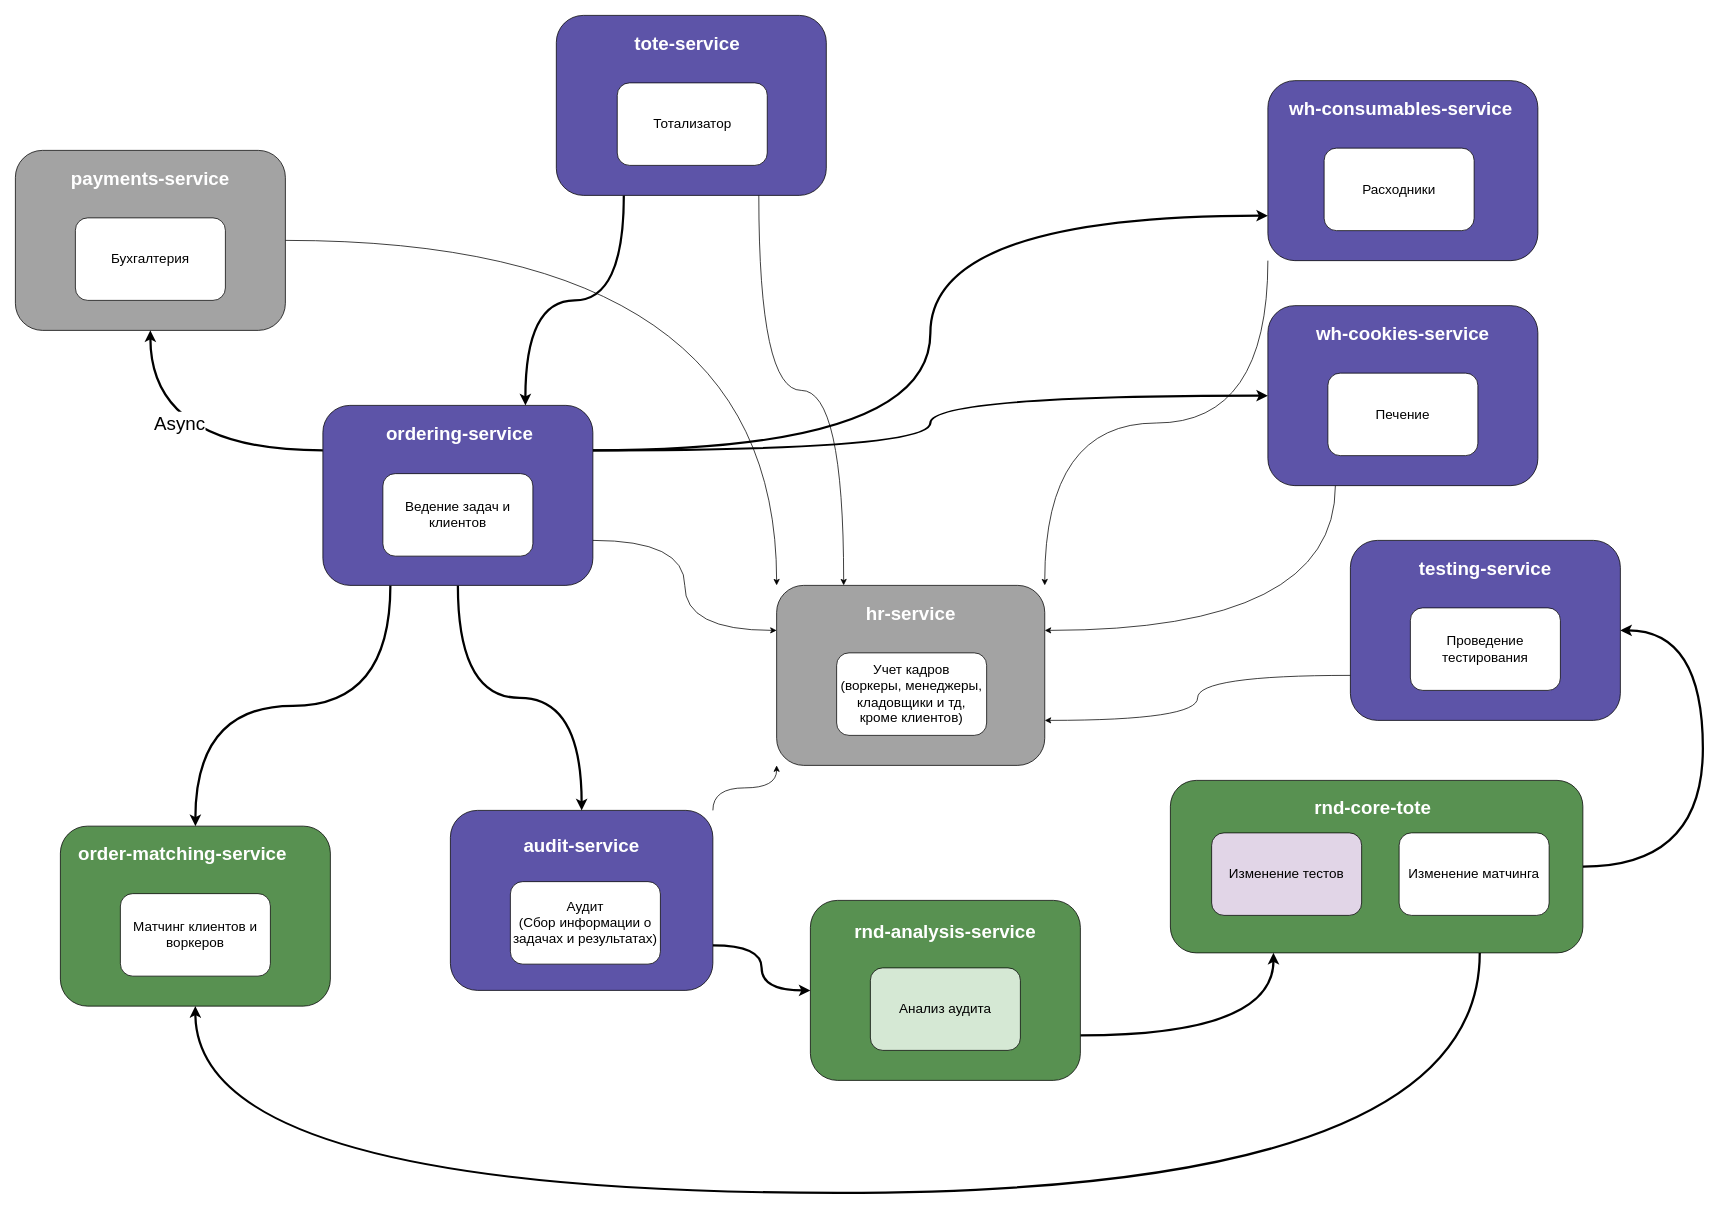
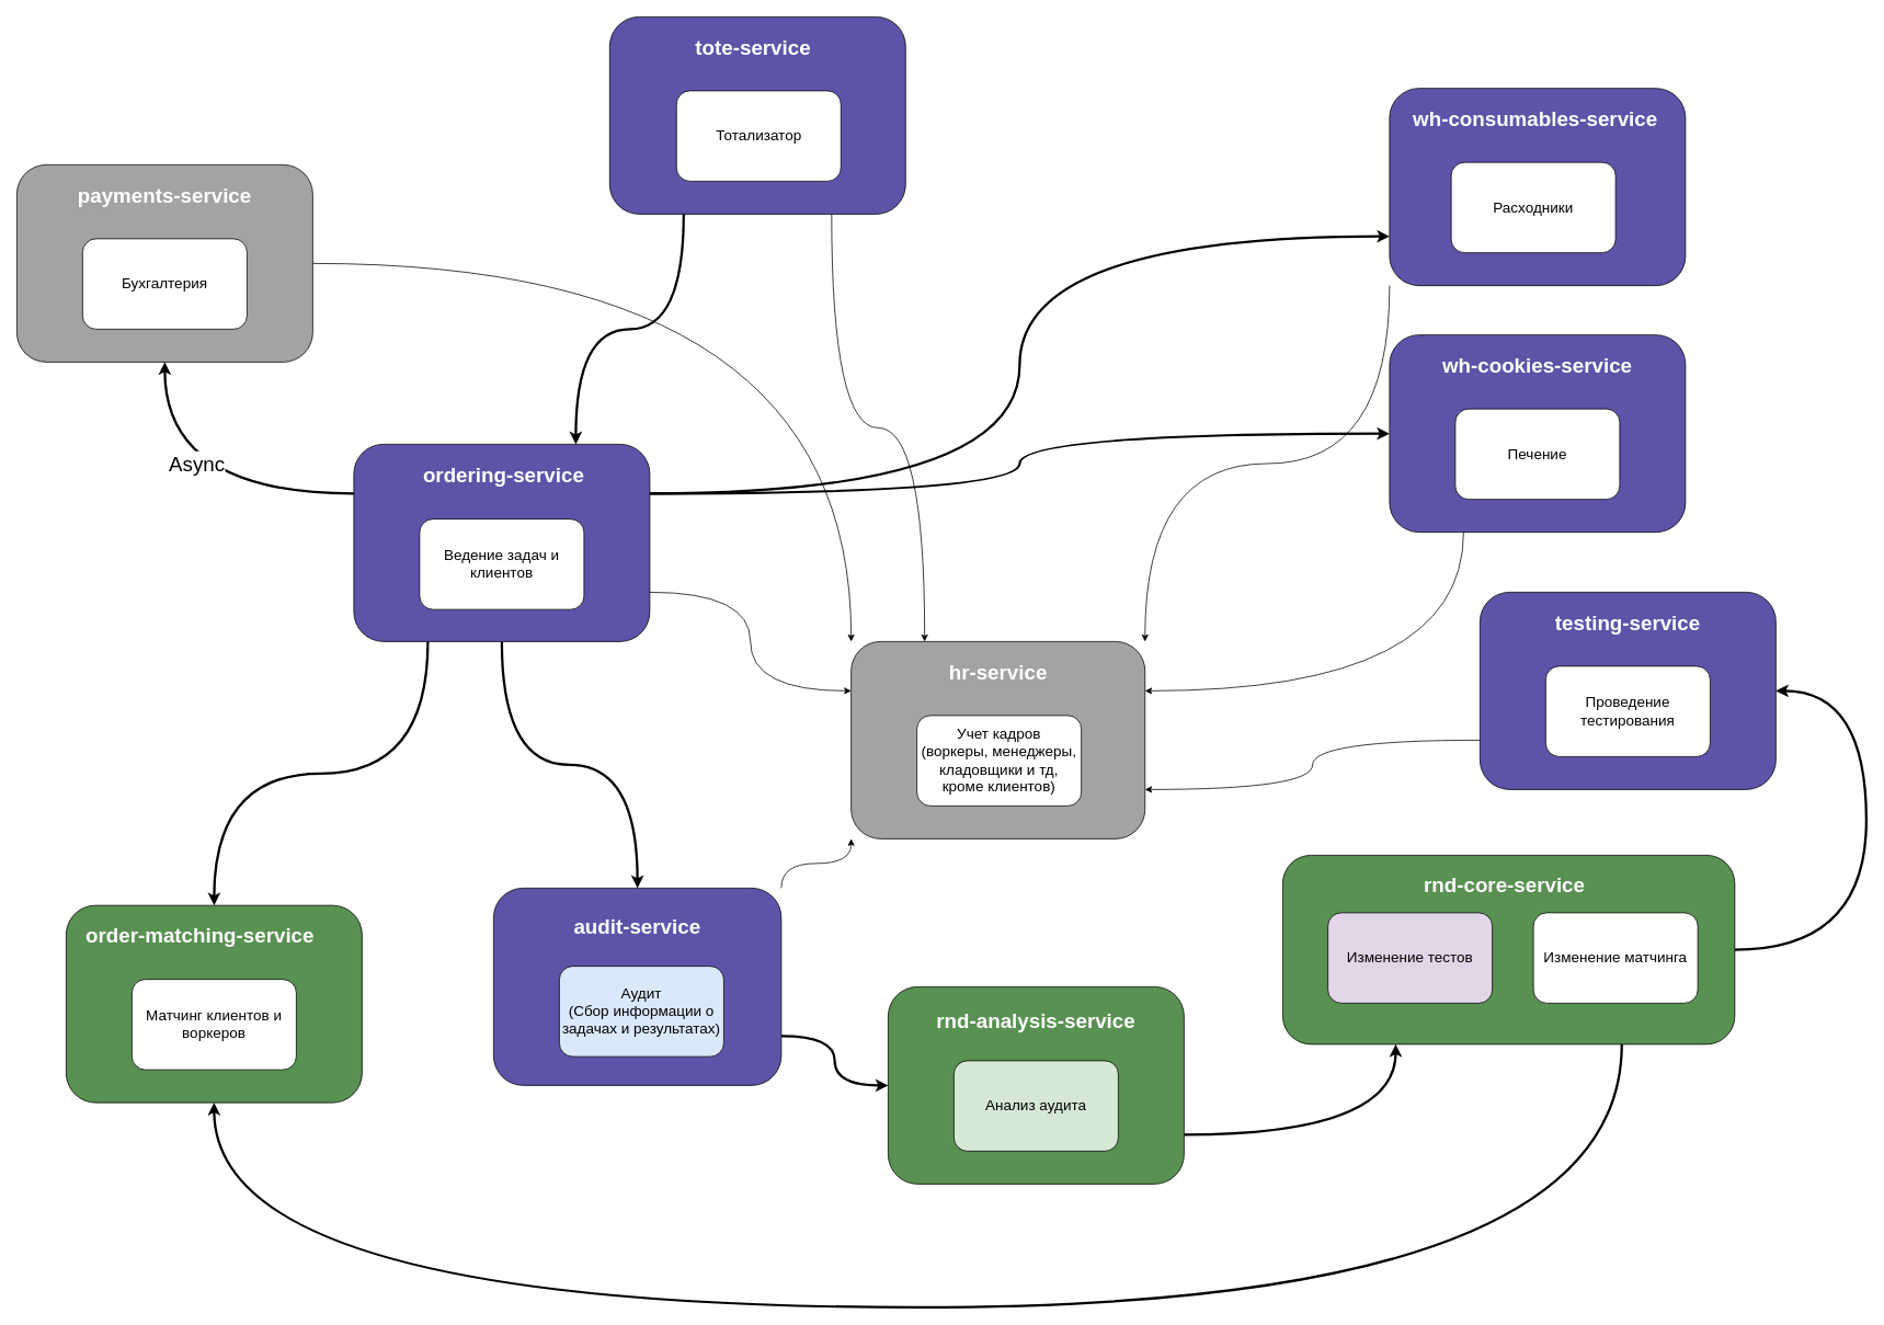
  <mxCell id="0" />
  <mxCell id="1" parent="0" />
  <mxCell id="2" style="edgeStyle=orthogonalEdgeStyle;rounded=0;orthogonalLoop=1;jettySize=auto;html=1;exitX=1;exitY=0.5;exitDx=0;exitDy=0;entryX=1;entryY=0.5;entryDx=0;entryDy=0;strokeWidth=3;curved=1;" edge="1" parent="1" source="4" target="13"><mxGeometry relative="1" as="geometry"><Array as="points"><mxPoint x="2270" y="1155" /><mxPoint x="2270" y="840" /></Array></mxGeometry></mxCell>
  <mxCell id="3" style="edgeStyle=orthogonalEdgeStyle;rounded=0;orthogonalLoop=1;jettySize=auto;html=1;exitX=0.75;exitY=1;exitDx=0;exitDy=0;entryX=0.5;entryY=1;entryDx=0;entryDy=0;strokeWidth=3;curved=1;" edge="1" parent="1" source="4" target="20"><mxGeometry relative="1" as="geometry"><Array as="points"><mxPoint x="1972" y="1590" /><mxPoint x="260" y="1590" /></Array></mxGeometry></mxCell>
  <mxCell id="4" value="" style="rounded=1;whiteSpace=wrap;html=1;fillColor=#589151;" vertex="1" parent="1"><mxGeometry x="1560" y="1040" width="550" height="230" as="geometry" /></mxCell>
  <mxCell id="5" style="edgeStyle=orthogonalEdgeStyle;rounded=0;orthogonalLoop=1;jettySize=auto;html=1;exitX=1;exitY=0.75;exitDx=0;exitDy=0;entryX=0;entryY=0.5;entryDx=0;entryDy=0;strokeWidth=3;targetPerimeterSpacing=0;curved=1;" edge="1" parent="1" source="7" target="51"><mxGeometry relative="1" as="geometry" /></mxCell>
  <mxCell id="6" style="edgeStyle=orthogonalEdgeStyle;rounded=0;orthogonalLoop=1;jettySize=auto;html=1;exitX=1;exitY=0;exitDx=0;exitDy=0;entryX=0;entryY=1;entryDx=0;entryDy=0;curved=1;" edge="1" parent="1" source="7" target="8"><mxGeometry relative="1" as="geometry" /></mxCell>
  <mxCell id="7" value="" style="rounded=1;whiteSpace=wrap;html=1;fillColor=#5D54A8;" vertex="1" parent="1"><mxGeometry x="600" y="1080" width="350" height="240" as="geometry" /></mxCell>
  <mxCell id="8" value="" style="rounded=1;whiteSpace=wrap;html=1;fillColor=#A3A3A3;" vertex="1" parent="1"><mxGeometry x="1035" y="780" width="357.5" height="240" as="geometry" /></mxCell>
  <mxCell id="9" value="&lt;font style=&quot;font-size: 18px;&quot;&gt;Изменение тестов&lt;/font&gt;" style="rounded=1;whiteSpace=wrap;html=1;fillColor=#e1d5e7;" vertex="1" parent="1"><mxGeometry x="1615" y="1110" width="200" height="110" as="geometry" /></mxCell>
  <mxCell id="10" value="&lt;font style=&quot;font-size: 18px;&quot;&gt;Изменение матчинга&lt;/font&gt;" style="rounded=1;whiteSpace=wrap;html=1;" vertex="1" parent="1"><mxGeometry x="1865" y="1110" width="200" height="110" as="geometry" /></mxCell>
- <mxCell id="11" value="&lt;b&gt;&lt;font color=&quot;#ffffff&quot; style=&quot;font-size: 25px;&quot;&gt;rnd-core-tote&lt;/font&gt;&lt;/b&gt;" style="text;html=1;align=center;verticalAlign=middle;whiteSpace=wrap;rounded=0;" vertex="1" parent="1"><mxGeometry x="1720" y="1060" width="220" height="30" as="geometry" /></mxCell>
+ <mxCell id="11" value="&lt;b&gt;&lt;font color=&quot;#ffffff&quot; style=&quot;font-size: 25px;&quot;&gt;rnd-core-service&lt;/font&gt;&lt;/b&gt;" style="text;html=1;align=center;verticalAlign=middle;whiteSpace=wrap;rounded=0;" vertex="1" parent="1"><mxGeometry x="1720" y="1060" width="220" height="30" as="geometry" /></mxCell>
  <mxCell id="12" style="edgeStyle=orthogonalEdgeStyle;rounded=0;orthogonalLoop=1;jettySize=auto;html=1;exitX=0;exitY=0.75;exitDx=0;exitDy=0;entryX=1;entryY=0.75;entryDx=0;entryDy=0;curved=1;" edge="1" parent="1" source="13" target="8"><mxGeometry relative="1" as="geometry" /></mxCell>
  <mxCell id="13" value="" style="rounded=1;whiteSpace=wrap;html=1;fillColor=#5D54A8;" vertex="1" parent="1"><mxGeometry x="1800" y="720" width="360" height="240" as="geometry" /></mxCell>
  <mxCell id="14" value="&lt;font style=&quot;font-size: 18px;&quot;&gt;Проведение тестирования&lt;/font&gt;" style="rounded=1;whiteSpace=wrap;html=1;" vertex="1" parent="1"><mxGeometry x="1880" y="810" width="200" height="110" as="geometry" /></mxCell>
  <mxCell id="15" value="&lt;font color=&quot;#ffffff&quot;&gt;&lt;span style=&quot;font-size: 25px;&quot;&gt;&lt;b&gt;testing-service&lt;/b&gt;&lt;/span&gt;&lt;/font&gt;" style="text;html=1;align=center;verticalAlign=middle;whiteSpace=wrap;rounded=0;" vertex="1" parent="1"><mxGeometry x="1830" y="741" width="300" height="30" as="geometry" /></mxCell>
  <mxCell id="16" value="&lt;font color=&quot;#ffffff&quot;&gt;&lt;span style=&quot;font-size: 25px;&quot;&gt;&lt;b&gt;audit-service&lt;/b&gt;&lt;/span&gt;&lt;/font&gt;" style="text;html=1;align=center;verticalAlign=middle;whiteSpace=wrap;rounded=0;" vertex="1" parent="1"><mxGeometry x="640" y="1111" width="270" height="30" as="geometry" /></mxCell>
- <mxCell id="17" value="&lt;div&gt;&lt;font style=&quot;font-size: 18px;&quot;&gt;Аудит&lt;/font&gt;&lt;/div&gt;&lt;font style=&quot;font-size: 18px;&quot;&gt;(Сбор информации о задачах и результатах)&lt;/font&gt;" style="rounded=1;whiteSpace=wrap;html=1;" vertex="1" parent="1"><mxGeometry x="680" y="1175" width="200" height="110" as="geometry" /></mxCell>
+ <mxCell id="17" value="&lt;div&gt;&lt;font style=&quot;font-size: 18px;&quot;&gt;Аудит&lt;/font&gt;&lt;/div&gt;&lt;font style=&quot;font-size: 18px;&quot;&gt;(Сбор информации о задачах и результатах)&lt;/font&gt;" style="rounded=1;whiteSpace=wrap;html=1;fillColor=#dae8fc;" vertex="1" parent="1"><mxGeometry x="680" y="1175" width="200" height="110" as="geometry" /></mxCell>
  <mxCell id="18" value="&lt;font color=&quot;#ffffff&quot;&gt;&lt;span style=&quot;font-size: 25px;&quot;&gt;&lt;b&gt;hr-service&lt;/b&gt;&lt;/span&gt;&lt;/font&gt;" style="text;html=1;align=center;verticalAlign=middle;whiteSpace=wrap;rounded=0;" vertex="1" parent="1"><mxGeometry x="1075" y="801" width="277.5" height="30" as="geometry" /></mxCell>
  <mxCell id="19" value="&lt;font style=&quot;font-size: 18px;&quot;&gt;Учет кадров&lt;/font&gt;&lt;div&gt;&lt;font style=&quot;font-size: 18px;&quot;&gt;(воркеры, менеджеры, кладовщики и тд, кроме клиентов)&lt;/font&gt;&lt;/div&gt;" style="rounded=1;whiteSpace=wrap;html=1;" vertex="1" parent="1"><mxGeometry x="1115" y="870" width="200" height="110" as="geometry" /></mxCell>
  <mxCell id="20" value="" style="rounded=1;whiteSpace=wrap;html=1;fillColor=#589151;" vertex="1" parent="1"><mxGeometry x="80" y="1101" width="360" height="240" as="geometry" /></mxCell>
  <mxCell id="21" value="&lt;font color=&quot;#ffffff&quot;&gt;&lt;span style=&quot;font-size: 25px;&quot;&gt;&lt;b&gt;order-matching-service&lt;/b&gt;&lt;/span&gt;&lt;/font&gt;" style="text;html=1;align=center;verticalAlign=middle;whiteSpace=wrap;rounded=0;" vertex="1" parent="1"><mxGeometry x="92.5" y="1122" width="300" height="30" as="geometry" /></mxCell>
  <mxCell id="22" value="&lt;font style=&quot;font-size: 18px;&quot;&gt;Матчинг клиентов и воркеров&lt;/font&gt;" style="rounded=1;whiteSpace=wrap;html=1;" vertex="1" parent="1"><mxGeometry x="160" y="1191" width="200" height="110" as="geometry" /></mxCell>
  <mxCell id="23" style="edgeStyle=orthogonalEdgeStyle;rounded=0;orthogonalLoop=1;jettySize=auto;html=1;exitX=0.25;exitY=1;exitDx=0;exitDy=0;entryX=0.75;entryY=0;entryDx=0;entryDy=0;strokeWidth=3;curved=1;" edge="1" parent="1" source="25" target="43"><mxGeometry relative="1" as="geometry" /></mxCell>
  <mxCell id="24" style="edgeStyle=orthogonalEdgeStyle;rounded=0;orthogonalLoop=1;jettySize=auto;html=1;exitX=0.75;exitY=1;exitDx=0;exitDy=0;entryX=0.25;entryY=0;entryDx=0;entryDy=0;strokeWidth=1;curved=1;" edge="1" parent="1" source="25" target="8"><mxGeometry relative="1" as="geometry" /></mxCell>
  <mxCell id="25" value="" style="rounded=1;whiteSpace=wrap;html=1;fillColor=#5D54A8;" vertex="1" parent="1"><mxGeometry x="741.25" y="20" width="360" height="240" as="geometry" /></mxCell>
  <mxCell id="26" value="&lt;font color=&quot;#ffffff&quot;&gt;&lt;span style=&quot;font-size: 25px;&quot;&gt;&lt;b&gt;tote-service&lt;/b&gt;&lt;/span&gt;&lt;/font&gt;" style="text;html=1;align=center;verticalAlign=middle;whiteSpace=wrap;rounded=0;" vertex="1" parent="1"><mxGeometry x="781.25" y="41" width="270" height="30" as="geometry" /></mxCell>
  <mxCell id="27" value="&lt;font style=&quot;font-size: 18px;&quot;&gt;Тотализатор&lt;/font&gt;" style="rounded=1;whiteSpace=wrap;html=1;" vertex="1" parent="1"><mxGeometry x="822.5" y="110" width="200" height="110" as="geometry" /></mxCell>
  <mxCell id="28" style="edgeStyle=orthogonalEdgeStyle;rounded=0;orthogonalLoop=1;jettySize=auto;html=1;exitX=1;exitY=0.5;exitDx=0;exitDy=0;entryX=0;entryY=0;entryDx=0;entryDy=0;strokeWidth=1;curved=1;" edge="1" parent="1" source="29" target="8"><mxGeometry relative="1" as="geometry" /></mxCell>
  <mxCell id="29" value="" style="rounded=1;whiteSpace=wrap;html=1;fillColor=#A3A3A3;" vertex="1" parent="1"><mxGeometry x="20" y="200" width="360" height="240" as="geometry" /></mxCell>
  <mxCell id="30" value="&lt;font color=&quot;#ffffff&quot;&gt;&lt;span style=&quot;font-size: 25px;&quot;&gt;&lt;b&gt;payments-service&lt;/b&gt;&lt;/span&gt;&lt;/font&gt;" style="text;html=1;align=center;verticalAlign=middle;whiteSpace=wrap;rounded=0;" vertex="1" parent="1"><mxGeometry x="60" y="221" width="280" height="30" as="geometry" /></mxCell>
  <mxCell id="31" value="&lt;font style=&quot;font-size: 18px;&quot;&gt;Бухгалтерия&lt;/font&gt;" style="rounded=1;whiteSpace=wrap;html=1;" vertex="1" parent="1"><mxGeometry x="100" y="290" width="200" height="110" as="geometry" /></mxCell>
  <mxCell id="32" style="edgeStyle=orthogonalEdgeStyle;rounded=0;orthogonalLoop=1;jettySize=auto;html=1;exitX=0;exitY=1;exitDx=0;exitDy=0;entryX=1;entryY=0;entryDx=0;entryDy=0;curved=1;" edge="1" parent="1" source="33" target="8"><mxGeometry relative="1" as="geometry" /></mxCell>
  <mxCell id="33" value="" style="rounded=1;whiteSpace=wrap;html=1;fillColor=#5D54A8;" vertex="1" parent="1"><mxGeometry x="1690" y="107" width="360" height="240" as="geometry" /></mxCell>
  <mxCell id="34" value="&lt;font color=&quot;#ffffff&quot;&gt;&lt;span style=&quot;font-size: 25px;&quot;&gt;&lt;b&gt;wh-consumables-service&lt;/b&gt;&lt;/span&gt;&lt;/font&gt;" style="text;html=1;align=center;verticalAlign=middle;whiteSpace=wrap;rounded=0;" vertex="1" parent="1"><mxGeometry x="1715" y="128" width="305" height="30" as="geometry" /></mxCell>
  <mxCell id="35" value="&lt;span style=&quot;font-size: 18px;&quot;&gt;Расходники&lt;/span&gt;" style="rounded=1;whiteSpace=wrap;html=1;" vertex="1" parent="1"><mxGeometry x="1765" y="197" width="200" height="110" as="geometry" /></mxCell>
  <mxCell id="36" style="edgeStyle=orthogonalEdgeStyle;rounded=0;orthogonalLoop=1;jettySize=auto;html=1;exitX=1;exitY=0.75;exitDx=0;exitDy=0;entryX=0;entryY=0.25;entryDx=0;entryDy=0;curved=1;strokeWidth=1;" edge="1" parent="1" source="43" target="8"><mxGeometry relative="1" as="geometry" /></mxCell>
  <mxCell id="37" style="edgeStyle=orthogonalEdgeStyle;rounded=0;orthogonalLoop=1;jettySize=auto;html=1;exitX=0.25;exitY=1;exitDx=0;exitDy=0;entryX=0.5;entryY=0;entryDx=0;entryDy=0;strokeWidth=3;curved=1;" edge="1" parent="1" source="43" target="20"><mxGeometry relative="1" as="geometry" /></mxCell>
  <mxCell id="38" style="edgeStyle=orthogonalEdgeStyle;rounded=0;orthogonalLoop=1;jettySize=auto;html=1;exitX=1;exitY=0.25;exitDx=0;exitDy=0;entryX=0;entryY=0.75;entryDx=0;entryDy=0;strokeWidth=3;elbow=vertical;curved=1;" edge="1" parent="1" source="43" target="33"><mxGeometry relative="1" as="geometry" /></mxCell>
  <mxCell id="39" style="edgeStyle=orthogonalEdgeStyle;rounded=0;orthogonalLoop=1;jettySize=auto;html=1;exitX=1;exitY=0.25;exitDx=0;exitDy=0;entryX=0;entryY=0.5;entryDx=0;entryDy=0;strokeWidth=3;curved=1;" edge="1" parent="1" source="43" target="47"><mxGeometry relative="1" as="geometry" /></mxCell>
  <mxCell id="40" style="edgeStyle=orthogonalEdgeStyle;rounded=0;orthogonalLoop=1;jettySize=auto;html=1;exitX=0.5;exitY=1;exitDx=0;exitDy=0;entryX=0.5;entryY=0;entryDx=0;entryDy=0;strokeWidth=3;curved=1;" edge="1" parent="1" source="43" target="7"><mxGeometry relative="1" as="geometry" /></mxCell>
  <mxCell id="41" style="edgeStyle=orthogonalEdgeStyle;rounded=0;orthogonalLoop=1;jettySize=auto;html=1;exitX=0;exitY=0.25;exitDx=0;exitDy=0;entryX=0.5;entryY=1;entryDx=0;entryDy=0;strokeWidth=3;curved=1;" edge="1" parent="1" source="43" target="29"><mxGeometry relative="1" as="geometry" /></mxCell>
  <mxCell id="42" value="&lt;font style=&quot;font-size: 25px;&quot;&gt;Async&lt;/font&gt;" style="edgeLabel;html=1;align=center;verticalAlign=middle;resizable=0;points=[];" vertex="1" connectable="0" parent="41"><mxGeometry x="-0.026" y="-38" relative="1" as="geometry"><mxPoint x="-2" as="offset" /></mxGeometry></mxCell>
  <mxCell id="43" value="" style="rounded=1;whiteSpace=wrap;html=1;fillColor=#5D54A8;" vertex="1" parent="1"><mxGeometry x="430" y="540" width="360" height="240" as="geometry" /></mxCell>
  <mxCell id="44" value="&lt;font style=&quot;font-size: 18px;&quot;&gt;Ведение задач и клиентов&lt;/font&gt;" style="rounded=1;whiteSpace=wrap;html=1;" vertex="1" parent="1"><mxGeometry x="510" y="631" width="200" height="110" as="geometry" /></mxCell>
  <mxCell id="45" value="&lt;b&gt;&lt;font color=&quot;#ffffff&quot; style=&quot;font-size: 25px;&quot;&gt;ordering-service&lt;/font&gt;&lt;/b&gt;" style="text;html=1;align=center;verticalAlign=middle;whiteSpace=wrap;rounded=0;" vertex="1" parent="1"><mxGeometry x="475" y="561" width="275" height="30" as="geometry" /></mxCell>
  <mxCell id="46" style="edgeStyle=orthogonalEdgeStyle;rounded=0;orthogonalLoop=1;jettySize=auto;html=1;exitX=0.25;exitY=1;exitDx=0;exitDy=0;entryX=1;entryY=0.25;entryDx=0;entryDy=0;curved=1;" edge="1" parent="1" source="47" target="8"><mxGeometry relative="1" as="geometry" /></mxCell>
  <mxCell id="47" value="" style="rounded=1;whiteSpace=wrap;html=1;fillColor=#5D54A8;" vertex="1" parent="1"><mxGeometry x="1690" y="407" width="360" height="240" as="geometry" /></mxCell>
  <mxCell id="48" value="&lt;font color=&quot;#ffffff&quot;&gt;&lt;span style=&quot;font-size: 25px;&quot;&gt;&lt;b&gt;wh-cookies-service&lt;/b&gt;&lt;/span&gt;&lt;/font&gt;" style="text;html=1;align=center;verticalAlign=middle;whiteSpace=wrap;rounded=0;" vertex="1" parent="1"><mxGeometry x="1720" y="428" width="300" height="30" as="geometry" /></mxCell>
  <mxCell id="49" value="&lt;font style=&quot;font-size: 18px;&quot;&gt;Печение&lt;/font&gt;" style="rounded=1;whiteSpace=wrap;html=1;" vertex="1" parent="1"><mxGeometry x="1770" y="497" width="200" height="110" as="geometry" /></mxCell>
  <mxCell id="50" style="edgeStyle=orthogonalEdgeStyle;rounded=0;orthogonalLoop=1;jettySize=auto;html=1;exitX=1;exitY=0.75;exitDx=0;exitDy=0;entryX=0.25;entryY=1;entryDx=0;entryDy=0;strokeWidth=3;curved=1;" edge="1" parent="1" source="51" target="4"><mxGeometry relative="1" as="geometry" /></mxCell>
  <mxCell id="51" value="" style="rounded=1;whiteSpace=wrap;html=1;fillColor=#589151;" vertex="1" parent="1"><mxGeometry x="1080" y="1200" width="360" height="240" as="geometry" /></mxCell>
  <mxCell id="52" value="&lt;font color=&quot;#ffffff&quot;&gt;&lt;span style=&quot;font-size: 25px;&quot;&gt;&lt;b&gt;rnd-analysis-service&lt;/b&gt;&lt;/span&gt;&lt;/font&gt;" style="text;html=1;align=center;verticalAlign=middle;whiteSpace=wrap;rounded=0;" vertex="1" parent="1"><mxGeometry x="1101.25" y="1226" width="317.5" height="30" as="geometry" /></mxCell>
  <mxCell id="53" value="&lt;font style=&quot;font-size: 18px;&quot;&gt;Анализ аудита&lt;/font&gt;" style="rounded=1;whiteSpace=wrap;html=1;fillColor=#d5e8d4;" vertex="1" parent="1"><mxGeometry x="1160" y="1290" width="200" height="110" as="geometry" /></mxCell>
